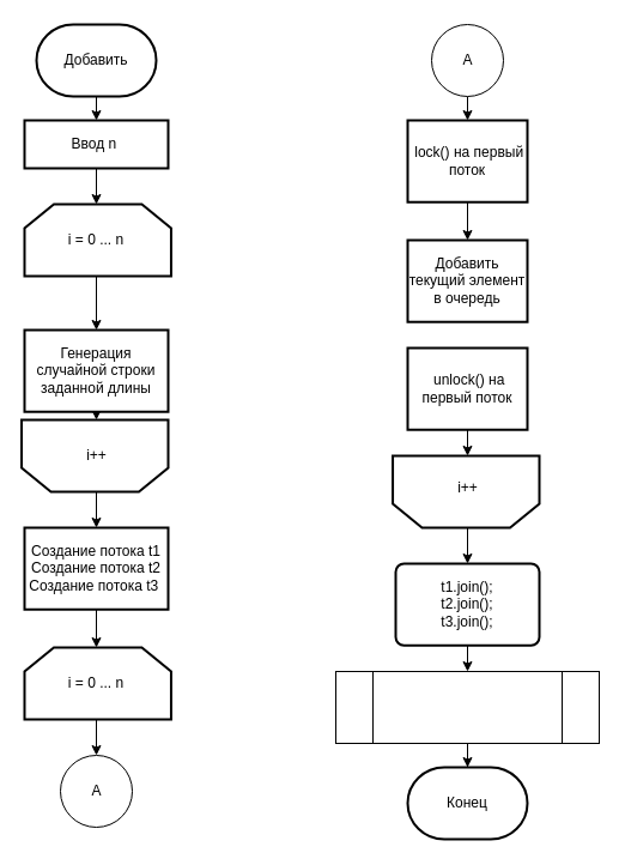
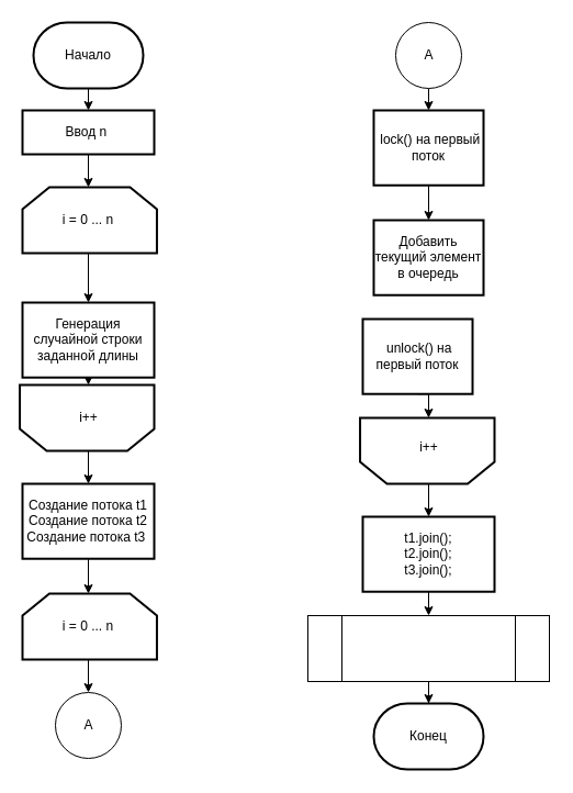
  <mxCell id="0" />
  <mxCell id="1" parent="0" />
  <mxCell id="2" style="edgeStyle=orthogonalEdgeStyle;rounded=0;orthogonalLoop=1;jettySize=auto;html=1;exitX=0.5;exitY=1;exitDx=0;exitDy=0;exitPerimeter=0;" edge="1" parent="1"><mxGeometry relative="1" as="geometry"><mxPoint x="80" y="80" as="sourcePoint" /><mxPoint x="80" y="100" as="targetPoint" /></mxGeometry></mxCell>
  <mxCell id="3" style="edgeStyle=orthogonalEdgeStyle;rounded=0;orthogonalLoop=1;jettySize=auto;html=1;exitX=0.5;exitY=1;exitDx=0;exitDy=0;exitPerimeter=0;entryX=0.5;entryY=0;entryDx=0;entryDy=0;" edge="1" parent="1" source="4" target="8"><mxGeometry relative="1" as="geometry"><mxPoint x="80" y="290" as="targetPoint" /></mxGeometry></mxCell>
  <mxCell id="4" value="i = 0 ... n" style="strokeWidth=2;html=1;shape=stencil(rZVNb4MwDIZ/DdcqEK2C48S6U9VLDzun1B1RIUFJ2m7/fi4uavnaCJ3EAb/G7xMHRwl4anNRQRAxJUoI+FsQRWutKxTWspQOQ3zNKbFkFF4oTGIKha0gc6SdhZFiVwBlrDP6CBe5dzcHqXIw5MpXAXvFb64PTzOtFJpIrWwr85BHMyEV1rIvMmOLF8J832KKKiSU4MC01Ht7m1p4n40Jp2G2vph2Lw30L8yHJyach1l5b1oXFE4kbXw7YgsWdVhJPBG29Yclc/vy38LmgM3oawjGU1TGDhpPdyI7fhp9UvvBJVbieoh7iSZd6jPc196d5tHWm/JCqofy+LnykLXrnzZY+hr8a7n38r13Pyu0hbHZRL3372t1ZGB4etAGfpmkgywKuhkGJ7RXXat0TdXCDw==);whiteSpace=wrap;rotation=0;direction=east;gradientColor=#ffffff;" vertex="1" parent="1"><mxGeometry x="20" y="170" width="120" height="60" as="geometry" /></mxCell>
  <mxCell id="5" style="edgeStyle=orthogonalEdgeStyle;rounded=0;orthogonalLoop=1;jettySize=auto;html=1;exitX=0.5;exitY=1;exitDx=0;exitDy=0;entryX=0.5;entryY=0;entryDx=0;entryDy=0;entryPerimeter=0;" edge="1" parent="1" source="6" target="4"><mxGeometry relative="1" as="geometry" /></mxCell>
  <mxCell id="6" value="&lt;span&gt;Ввод n&amp;nbsp;&lt;/span&gt;" style="rounded=0;whiteSpace=wrap;html=1;absoluteArcSize=1;arcSize=14;strokeWidth=2;" vertex="1" parent="1"><mxGeometry x="20" y="100" width="120" height="40" as="geometry" /></mxCell>
  <mxCell id="7" style="edgeStyle=orthogonalEdgeStyle;rounded=0;orthogonalLoop=1;jettySize=auto;html=1;exitX=0.5;exitY=1;exitDx=0;exitDy=0;entryX=0.5;entryY=1;entryDx=0;entryDy=0;entryPerimeter=0;" edge="1" parent="1" source="8" target="10"><mxGeometry relative="1" as="geometry"><mxPoint x="80" y="390" as="targetPoint" /></mxGeometry></mxCell>
  <mxCell id="8" value="Генерация случайной строки заданной длины" style="rounded=0;whiteSpace=wrap;html=1;absoluteArcSize=1;arcSize=14;strokeWidth=2;" vertex="1" parent="1"><mxGeometry x="20" y="275" width="120" height="68.23" as="geometry" /></mxCell>
  <mxCell id="9" style="edgeStyle=orthogonalEdgeStyle;rounded=0;orthogonalLoop=1;jettySize=auto;html=1;exitX=0.5;exitY=0;exitDx=0;exitDy=0;exitPerimeter=0;entryX=0.5;entryY=0;entryDx=0;entryDy=0;" edge="1" parent="1" source="10" target="13"><mxGeometry relative="1" as="geometry" /></mxCell>
  <mxCell id="10" value="" style="strokeWidth=2;html=1;shape=stencil(rZVNb4MwDIZ/DdcqEK2C48S6U9VLDzun1B1RIUFJ2m7/fi4uavnaCJ3EAb/G7xMHRwl4anNRQRAxJUoI+FsQRWutKxTWspQOQ3zNKbFkFF4oTGIKha0gc6SdhZFiVwBlrDP6CBe5dzcHqXIw5MpXAXvFb64PTzOtFJpIrWwr85BHMyEV1rIvMmOLF8J832KKKiSU4MC01Ht7m1p4n40Jp2G2vph2Lw30L8yHJyach1l5b1oXFE4kbXw7YgsWdVhJPBG29Yclc/vy38LmgM3oawjGU1TGDhpPdyI7fhp9UvvBJVbieoh7iSZd6jPc196d5tHWm/JCqofy+LnykLXrnzZY+hr8a7n38r13Pyu0hbHZRL3372t1ZGB4etAGfpmkgywKuhkGJ7RXXat0TdXCDw==);whiteSpace=wrap;rotation=-180;direction=east;gradientColor=#ffffff;" vertex="1" parent="1"><mxGeometry x="20" y="350" width="120" height="60" as="geometry" /></mxCell>
  <mxCell id="11" value="i++" style="text;html=1;align=center;verticalAlign=middle;resizable=0;points=[];autosize=1;" vertex="1" parent="1"><mxGeometry x="65" y="370" width="30" height="20" as="geometry" /></mxCell>
  <mxCell id="12" style="edgeStyle=orthogonalEdgeStyle;rounded=0;orthogonalLoop=1;jettySize=auto;html=1;exitX=0.5;exitY=1;exitDx=0;exitDy=0;" edge="1" parent="1" source="13" target="15"><mxGeometry relative="1" as="geometry" /></mxCell>
  <mxCell id="13" value="&lt;span&gt;Создание потока t1&lt;/span&gt;&lt;br&gt;&lt;span&gt;Создание потока t2&lt;/span&gt;&lt;br&gt;&lt;span&gt;Создание потока t3&amp;nbsp;&lt;/span&gt;" style="rounded=0;whiteSpace=wrap;html=1;absoluteArcSize=1;arcSize=14;strokeWidth=2;" vertex="1" parent="1"><mxGeometry x="20" y="440" width="120" height="68.23" as="geometry" /></mxCell>
  <mxCell id="14" style="edgeStyle=orthogonalEdgeStyle;rounded=0;orthogonalLoop=1;jettySize=auto;html=1;exitX=0.5;exitY=1;exitDx=0;exitDy=0;exitPerimeter=0;" edge="1" parent="1" source="15"><mxGeometry relative="1" as="geometry"><mxPoint x="80" y="630" as="targetPoint" /></mxGeometry></mxCell>
  <mxCell id="15" value="i = 0 ... n" style="strokeWidth=2;html=1;shape=stencil(rZVNb4MwDIZ/DdcqEK2C48S6U9VLDzun1B1RIUFJ2m7/fi4uavnaCJ3EAb/G7xMHRwl4anNRQRAxJUoI+FsQRWutKxTWspQOQ3zNKbFkFF4oTGIKha0gc6SdhZFiVwBlrDP6CBe5dzcHqXIw5MpXAXvFb64PTzOtFJpIrWwr85BHMyEV1rIvMmOLF8J832KKKiSU4MC01Ht7m1p4n40Jp2G2vph2Lw30L8yHJyach1l5b1oXFE4kbXw7YgsWdVhJPBG29Yclc/vy38LmgM3oawjGU1TGDhpPdyI7fhp9UvvBJVbieoh7iSZd6jPc196d5tHWm/JCqofy+LnykLXrnzZY+hr8a7n38r13Pyu0hbHZRL3372t1ZGB4etAGfpmkgywKuhkGJ7RXXat0TdXCDw==);whiteSpace=wrap;rotation=0;direction=east;gradientColor=#ffffff;" vertex="1" parent="1"><mxGeometry x="20" y="540" width="120" height="60" as="geometry" /></mxCell>
  <mxCell id="16" style="edgeStyle=orthogonalEdgeStyle;rounded=0;orthogonalLoop=1;jettySize=auto;html=1;exitX=0.5;exitY=1;exitDx=0;exitDy=0;" edge="1" parent="1" source="17"><mxGeometry relative="1" as="geometry"><mxPoint x="390" y="200" as="targetPoint" /></mxGeometry></mxCell>
  <mxCell id="17" value="&amp;nbsp;lock() на первый поток" style="rounded=0;whiteSpace=wrap;html=1;absoluteArcSize=1;arcSize=14;strokeWidth=2;" vertex="1" parent="1"><mxGeometry x="340" y="100" width="100" height="68.23" as="geometry" /></mxCell>
  <mxCell id="18" value="Добавить текущий элемент в очередь" style="rounded=0;whiteSpace=wrap;html=1;absoluteArcSize=1;arcSize=14;strokeWidth=2;" vertex="1" parent="1"><mxGeometry x="340" y="200" width="100" height="68.23" as="geometry" /></mxCell>
  <mxCell id="19" style="edgeStyle=orthogonalEdgeStyle;rounded=0;orthogonalLoop=1;jettySize=auto;html=1;exitX=0.5;exitY=1;exitDx=0;exitDy=0;entryX=0.5;entryY=1;entryDx=0;entryDy=0;entryPerimeter=0;" edge="1" parent="1" source="20" target="22"><mxGeometry relative="1" as="geometry" /></mxCell>
- <mxCell id="20" value="&amp;nbsp;unlock() на первый поток" style="rounded=0;whiteSpace=wrap;html=1;absoluteArcSize=1;arcSize=14;strokeWidth=2;" vertex="1" parent="1"><mxGeometry x="340" y="290" width="100" height="68.23" as="geometry" /></mxCell>
+ <mxCell id="20" value="&amp;nbsp;unlock() на первый поток" style="rounded=0;whiteSpace=wrap;html=1;absoluteArcSize=1;arcSize=14;strokeWidth=2;" vertex="1" parent="1"><mxGeometry x="330" y="290" width="100" height="68.23" as="geometry" /></mxCell>
  <mxCell id="21" style="edgeStyle=orthogonalEdgeStyle;rounded=0;orthogonalLoop=1;jettySize=auto;html=1;exitX=0.5;exitY=0;exitDx=0;exitDy=0;exitPerimeter=0;" edge="1" parent="1" source="22" target="25"><mxGeometry relative="1" as="geometry" /></mxCell>
  <mxCell id="22" value="" style="strokeWidth=2;html=1;shape=stencil(rZVNb4MwDIZ/DdcqEK2C48S6U9VLDzun1B1RIUFJ2m7/fi4uavnaCJ3EAb/G7xMHRwl4anNRQRAxJUoI+FsQRWutKxTWspQOQ3zNKbFkFF4oTGIKha0gc6SdhZFiVwBlrDP6CBe5dzcHqXIw5MpXAXvFb64PTzOtFJpIrWwr85BHMyEV1rIvMmOLF8J832KKKiSU4MC01Ht7m1p4n40Jp2G2vph2Lw30L8yHJyach1l5b1oXFE4kbXw7YgsWdVhJPBG29Yclc/vy38LmgM3oawjGU1TGDhpPdyI7fhp9UvvBJVbieoh7iSZd6jPc196d5tHWm/JCqofy+LnykLXrnzZY+hr8a7n38r13Pyu0hbHZRL3372t1ZGB4etAGfpmkgywKuhkGJ7RXXat0TdXCDw==);whiteSpace=wrap;rotation=-180;direction=east;gradientColor=#ffffff;" vertex="1" parent="1"><mxGeometry x="330" y="380" width="120" height="60" as="geometry" /></mxCell>
  <mxCell id="23" value="i++" style="text;html=1;align=center;verticalAlign=middle;resizable=0;points=[];autosize=1;" vertex="1" parent="1"><mxGeometry x="375" y="397" width="30" height="20" as="geometry" /></mxCell>
  <mxCell id="24" style="edgeStyle=orthogonalEdgeStyle;rounded=0;orthogonalLoop=1;jettySize=auto;html=1;exitX=0.5;exitY=1;exitDx=0;exitDy=0;entryX=0.5;entryY=0;entryDx=0;entryDy=0;" edge="1" parent="1" source="25" target="35"><mxGeometry relative="1" as="geometry" /></mxCell>
- <mxCell id="25" value="t1.join();&lt;br&gt;t2.join();&lt;br&gt;t3.join();" style="whiteSpace=wrap;html=1;absoluteArcSize=1;arcSize=14;strokeWidth=2;rounded=1;" vertex="1" parent="1"><mxGeometry x="330" y="470" width="120" height="68.23" as="geometry" /></mxCell>
+ <mxCell id="25" value="t1.join();&lt;br&gt;t2.join();&lt;br&gt;t3.join();" style="rounded=0;whiteSpace=wrap;html=1;absoluteArcSize=1;arcSize=14;strokeWidth=2;" vertex="1" parent="1"><mxGeometry x="330" y="470" width="120" height="68.23" as="geometry" /></mxCell>
  <mxCell id="26" value="" style="verticalLabelPosition=bottom;verticalAlign=top;html=1;shape=mxgraph.flowchart.on-page_reference;" vertex="1" parent="1"><mxGeometry x="50" y="630" width="60" height="60" as="geometry" /></mxCell>
  <mxCell id="27" value="A" style="text;html=1;align=center;verticalAlign=middle;resizable=0;points=[];autosize=1;" vertex="1" parent="1"><mxGeometry x="70" y="650" width="20" height="20" as="geometry" /></mxCell>
  <mxCell id="28" style="edgeStyle=orthogonalEdgeStyle;rounded=0;orthogonalLoop=1;jettySize=auto;html=1;exitX=0.5;exitY=1;exitDx=0;exitDy=0;exitPerimeter=0;entryX=0.5;entryY=0;entryDx=0;entryDy=0;" edge="1" parent="1" source="29" target="17"><mxGeometry relative="1" as="geometry" /></mxCell>
  <mxCell id="29" value="" style="verticalLabelPosition=bottom;verticalAlign=top;html=1;shape=mxgraph.flowchart.on-page_reference;" vertex="1" parent="1"><mxGeometry x="360" y="20" width="60" height="60" as="geometry" /></mxCell>
  <mxCell id="30" value="A" style="text;html=1;align=center;verticalAlign=middle;resizable=0;points=[];autosize=1;" vertex="1" parent="1"><mxGeometry x="380" y="40" width="20" height="20" as="geometry" /></mxCell>
- <mxCell id="31" value="Добавить" style="strokeWidth=2;html=1;shape=mxgraph.flowchart.terminator;whiteSpace=wrap;rounded=0;" vertex="1" parent="1"><mxGeometry x="30" y="20" width="100" height="60" as="geometry" /></mxCell>
+ <mxCell id="31" value="Начало" style="strokeWidth=2;html=1;shape=mxgraph.flowchart.terminator;whiteSpace=wrap;rounded=0;" vertex="1" parent="1"><mxGeometry x="30" y="20" width="100" height="60" as="geometry" /></mxCell>
  <mxCell id="32" value="Конец" style="strokeWidth=2;html=1;shape=mxgraph.flowchart.terminator;whiteSpace=wrap;rounded=0;" vertex="1" parent="1"><mxGeometry x="340" y="640" width="100" height="60" as="geometry" /></mxCell>
  <mxCell id="33" style="edgeStyle=orthogonalEdgeStyle;rounded=0;orthogonalLoop=1;jettySize=auto;html=1;exitX=0.5;exitY=0;exitDx=0;exitDy=0;entryX=0.5;entryY=0;entryDx=0;entryDy=0;" edge="1" parent="1" source="35" target="35"><mxGeometry relative="1" as="geometry" /></mxCell>
  <mxCell id="34" style="edgeStyle=orthogonalEdgeStyle;rounded=0;orthogonalLoop=1;jettySize=auto;html=1;exitX=0.5;exitY=1;exitDx=0;exitDy=0;" edge="1" parent="1" source="35" target="32"><mxGeometry relative="1" as="geometry" /></mxCell>
  <mxCell id="35" value="" style="verticalLabelPosition=bottom;verticalAlign=top;html=1;shape=process;whiteSpace=wrap;rounded=0;size=0.14;arcSize=6;" vertex="1" parent="1"><mxGeometry x="280" y="560" width="220" height="60" as="geometry" /></mxCell>
